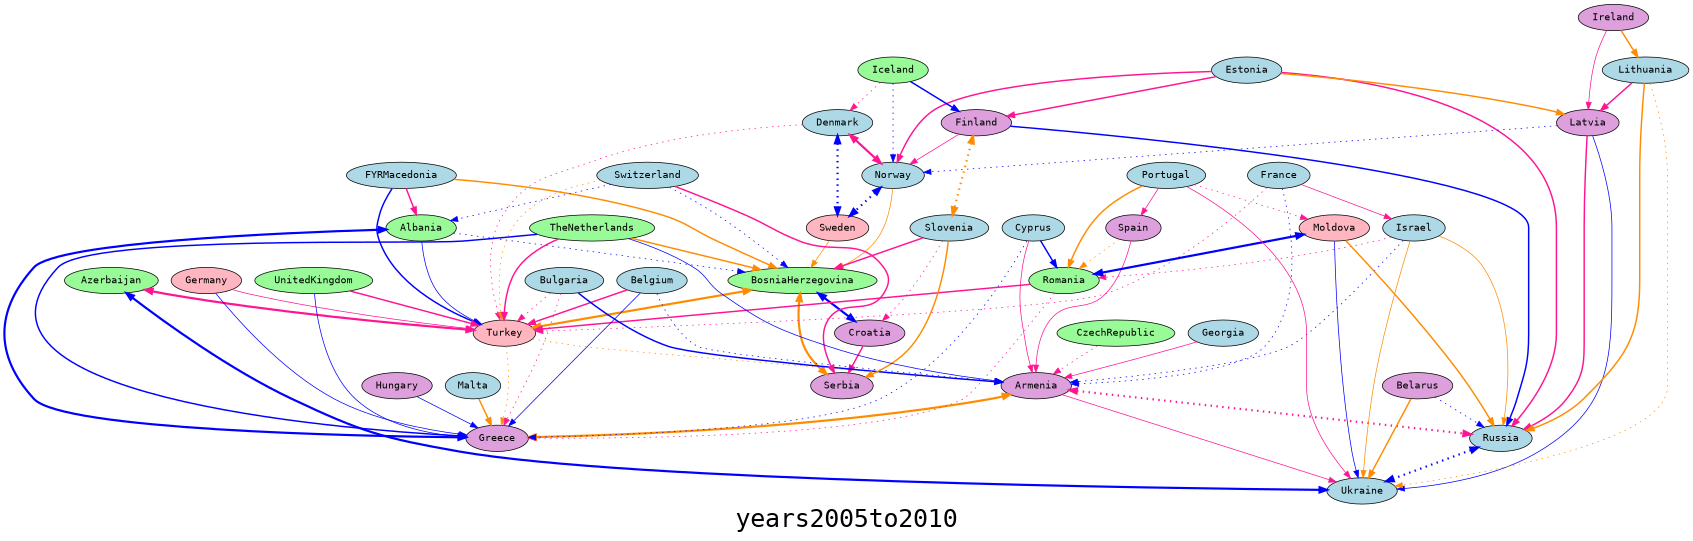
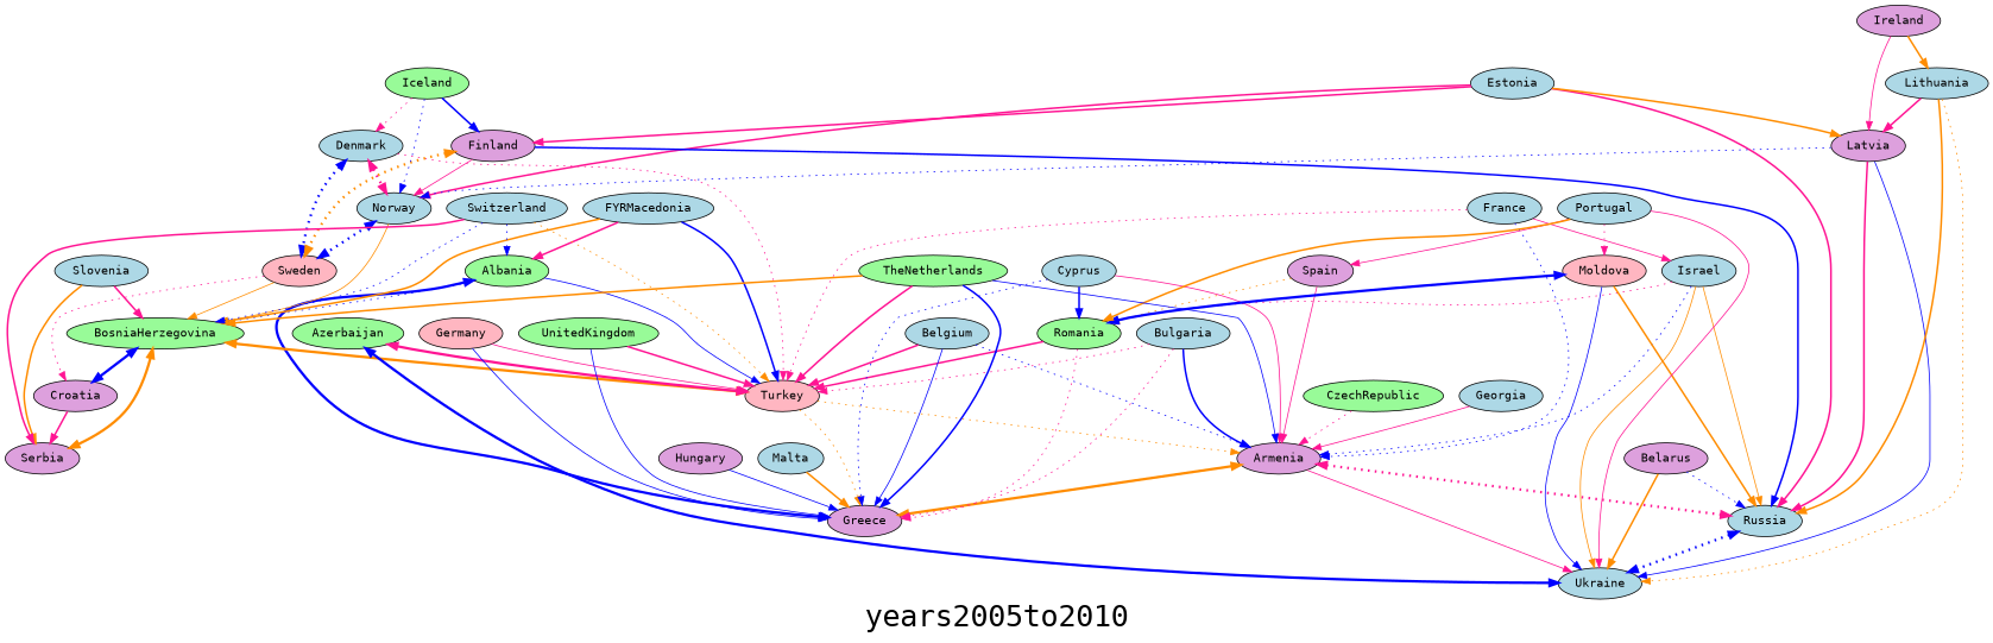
  digraph {
    fontname="DejaVu Sans Mono"
    fontsize=34
    label=years2005to2010
    node [fillcolor=lightblue fontname="DejaVu Sans Mono" style=filled]
    edge [color=deeppink fontname="DejaVu Sans Mono" style=bold]
    Albania [fillcolor=palegreen]
    BosniaHerzegovina [fillcolor=palegreen]
    Greece [fillcolor=plum]
    Turkey [fillcolor=lightpink]
    Croatia [fillcolor=plum]
    Serbia [fillcolor=plum]
    Armenia [fillcolor=plum]
    Russia
    Ukraine
    Spain [fillcolor=plum]
    Romania [fillcolor=palegreen]
    Azerbaijan [fillcolor=palegreen]
    Belarus [fillcolor=plum]
    Belgium
    Bulgaria
    Cyprus
    CzechRepublic [fillcolor=palegreen]
    Denmark
    Norway
    Sweden [fillcolor=lightpink]
    Estonia
    Finland [fillcolor=plum]
    Latvia [fillcolor=plum]
    FYRMacedonia
    France
    Israel
    Georgia
    Germany [fillcolor=lightpink]
    Hungary [fillcolor=plum]
    Iceland [fillcolor=palegreen]
    Ireland [fillcolor=plum]
    Lithuania
    Malta
    Moldova [fillcolor=lightpink]
    Portugal
    Slovenia
    Switzerland
    TheNetherlands [fillcolor=palegreen]
    UnitedKingdom [fillcolor=palegreen]
    Albania -> BosniaHerzegovina [color=blue style=dotted]
    Albania -> Greece [color=blue dir=both penwidth=3]
    Albania -> Turkey [color=blue style=solid]
    BosniaHerzegovina -> Turkey [color=darkorange dir=both penwidth=3]
    BosniaHerzegovina -> Croatia [color=blue dir=both penwidth=3 style=solid]
    BosniaHerzegovina -> Serbia [color=darkorange dir=both penwidth=3 style=solid]
    Turkey -> Greece [color=darkorange style=dotted]
    Turkey -> Armenia [color=darkorange style=dotted]
    Croatia -> Serbia
    Armenia -> Greece [color=darkorange dir=both penwidth=3 style=solid]
    Armenia -> Russia [dir=both penwidth=3 style=dotted]
    Armenia -> Ukraine [style=solid]
    Russia -> Ukraine [color=blue dir=both penwidth=3 style=dotted]
    Spain -> Armenia [style=solid]
    Spain -> Romania [color=darkorange style=dotted]
    Romania -> Greece [style=dotted]
    Romania -> Turkey
    Azerbaijan -> Turkey [dir=both penwidth=3]
    Azerbaijan -> Ukraine [color=blue dir=both penwidth=3 style=solid]
    Belarus -> Russia [color=blue style=dotted]
    Belarus -> Ukraine [color=darkorange]
    Belgium -> Greece [color=blue style=solid]
    Belgium -> Turkey
    Belgium -> Armenia [color=blue style=dotted]
    Bulgaria -> Greece [style=dotted]
    Bulgaria -> Turkey [style=dotted]
    Bulgaria -> Armenia [color=blue]
    Cyprus -> Greece [color=blue style=dotted]
    Cyprus -> Armenia [style=solid]
    Cyprus -> Romania [color=blue]
    CzechRepublic -> Armenia [style=dotted]
    Denmark -> Turkey [style=dotted]
-   Denmark -> Norway [dir=both penwidth=3 style=solid]
+   Denmark -> Norway [dir=both penwidth=3 style=dotted]
    Denmark -> Sweden [color=blue dir=both penwidth=3 style=dotted]
    Norway -> BosniaHerzegovina [color=darkorange style=solid]
    Norway -> Sweden [color=blue dir=both penwidth=3 style=dotted]
    Sweden -> BosniaHerzegovina [color=darkorange style=solid]
    Estonia -> Russia
    Estonia -> Norway
    Estonia -> Finland
    Estonia -> Latvia [color=darkorange]
    Finland -> Russia [color=blue]
    Finland -> Norway [style=solid]
-   Finland -> Slovenia [color=darkorange dir=both penwidth=3 style=dotted]
+   Finland -> Sweden [color=darkorange dir=both penwidth=3 style=dotted]
    Latvia -> Russia
    Latvia -> Ukraine [color=blue style=solid]
    Latvia -> Norway [color=blue style=dotted]
    FYRMacedonia -> Albania
    FYRMacedonia -> BosniaHerzegovina [color=darkorange]
    FYRMacedonia -> Turkey [color=blue]
    France -> Turkey [style=dotted]
    France -> Armenia [color=blue style=dotted]
    France -> Israel [style=solid]
    Israel -> Armenia [color=blue style=dotted]
    Israel -> Russia [color=darkorange style=solid]
    Israel -> Ukraine [color=darkorange style=solid]
    Israel -> Romania [style=dotted]
    Georgia -> Armenia [style=solid]
    Germany -> Greece [color=blue style=solid]
    Germany -> Turkey [style=solid]
    Hungary -> Greece [color=blue style=solid]
    Iceland -> Denmark [style=dotted]
    Iceland -> Norway [color=blue style=dotted]
    Iceland -> Finland [color=blue]
    Ireland -> Latvia [style=solid]
    Ireland -> Lithuania [color=darkorange]
    Lithuania -> Russia [color=darkorange]
    Lithuania -> Ukraine [color=darkorange style=dotted]
    Lithuania -> Latvia
    Malta -> Greece [color=darkorange]
    Moldova -> Russia [color=darkorange]
    Moldova -> Ukraine [color=blue style=solid]
    Moldova -> Romania [color=blue dir=both penwidth=3 style=solid]
    Portugal -> Ukraine [style=solid]
    Portugal -> Spain [style=solid]
    Portugal -> Romania [color=darkorange]
    Portugal -> Moldova [style=dotted]
    Slovenia -> BosniaHerzegovina
-   Slovenia -> Croatia [style=dotted]
+   Sweden -> Croatia [style=dotted]
    Slovenia -> Serbia [color=darkorange]
    Switzerland -> Albania [color=blue style=dotted]
    Switzerland -> BosniaHerzegovina [color=blue style=dotted]
    Switzerland -> Turkey [color=darkorange style=dotted]
    Switzerland -> Serbia
    TheNetherlands -> BosniaHerzegovina [color=darkorange]
    TheNetherlands -> Greece [color=blue]
    TheNetherlands -> Turkey
    TheNetherlands -> Armenia [color=blue style=solid]
    UnitedKingdom -> Greece [color=blue style=solid]
    UnitedKingdom -> Turkey
  }
